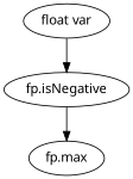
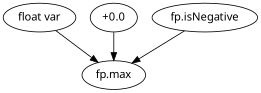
  digraph {
    fontname="Noto Sans"
    node [fontname="Noto Sans"]
    edge [fontname="Noto Sans"]
    n1 [label="float var"]
    n2 [label="fp.max"]
+   n3 [label="+0.0"]
    n4 [label="fp.isNegative"]
-   n1 -> n4
+   n1 -> n2
+   n3 -> n2
    n4 -> n2
  }
